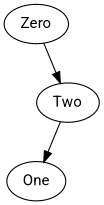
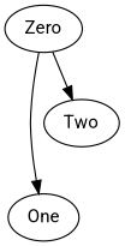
  digraph {
    fontname=Roboto
    node [fontname=Roboto]
    edge [fontname=Roboto]
    n1 [label=Zero]
    n2 [label=One]
    n3 [label=Two]
-   n3 -> n2
+   n1 -> n2
    n1 -> n3
  }
